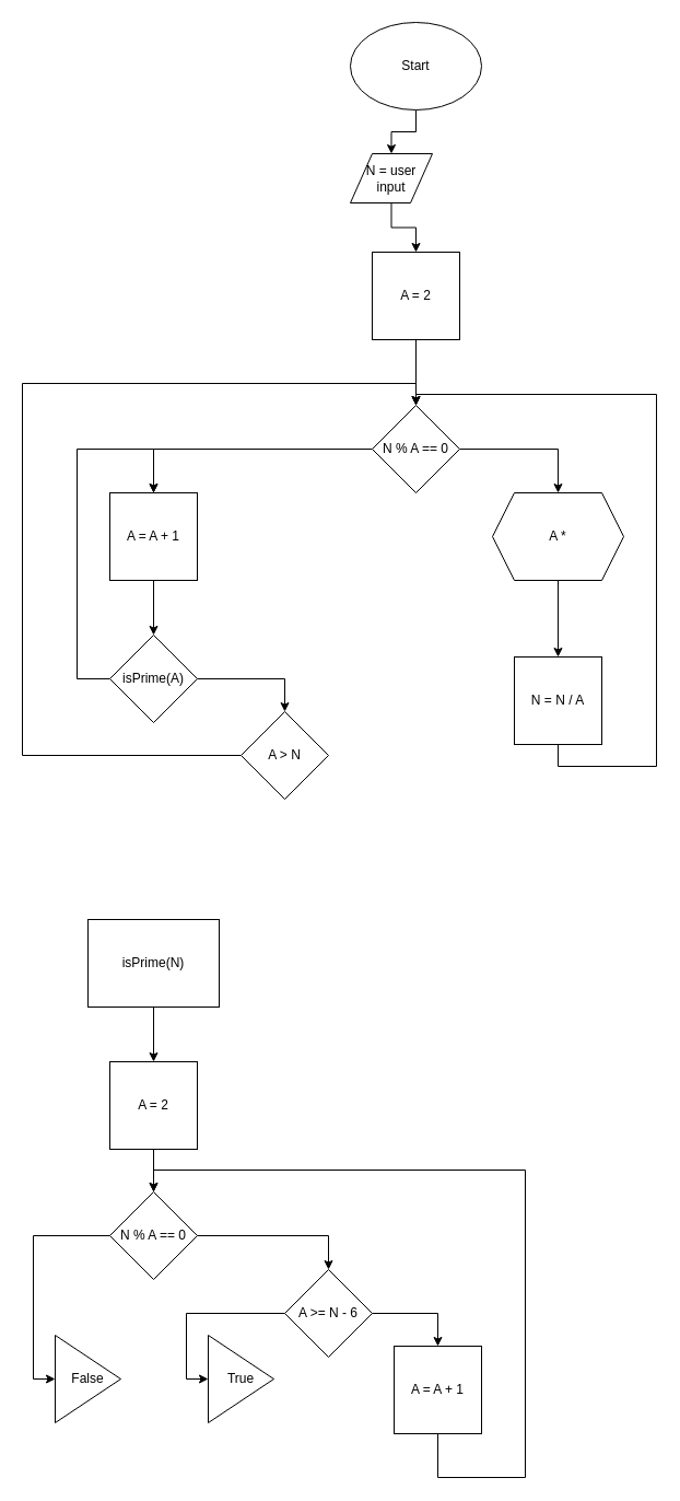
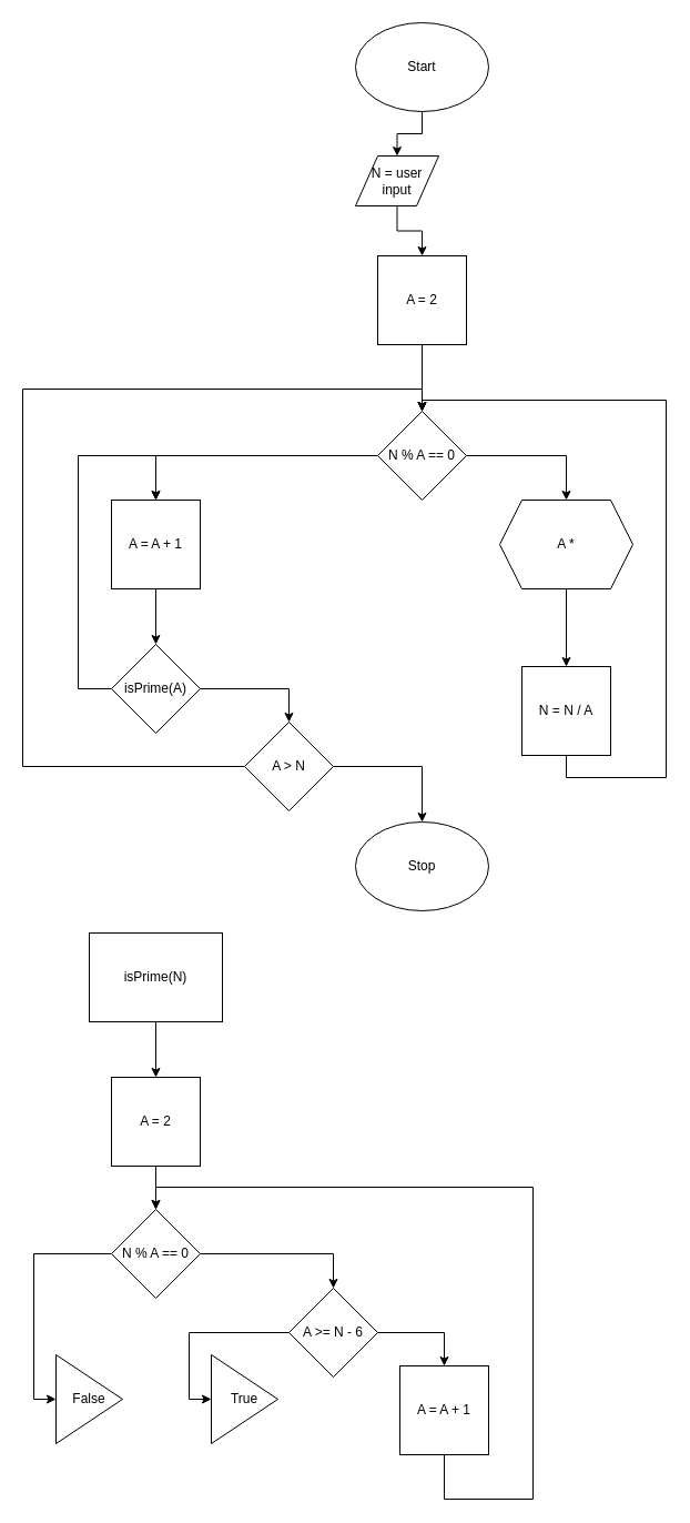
  <mxCell id="0" />
  <mxCell id="1" parent="0" />
  <mxCell id="2" style="edgeStyle=orthogonalEdgeStyle;rounded=0;orthogonalLoop=1;jettySize=auto;html=1;exitX=0.5;exitY=1;exitDx=0;exitDy=0;" edge="1" parent="1" source="3" target="5"><mxGeometry relative="1" as="geometry" /></mxCell>
  <mxCell id="3" value="Start" style="ellipse;whiteSpace=wrap;html=1;" vertex="1" parent="1"><mxGeometry x="320" y="20" width="120" height="80" as="geometry" /></mxCell>
  <mxCell id="4" style="edgeStyle=orthogonalEdgeStyle;rounded=0;orthogonalLoop=1;jettySize=auto;html=1;exitX=0.5;exitY=1;exitDx=0;exitDy=0;entryX=0.5;entryY=0;entryDx=0;entryDy=0;" edge="1" parent="1" source="5" target="7"><mxGeometry relative="1" as="geometry" /></mxCell>
  <mxCell id="5" value="N = user input" style="shape=parallelogram;perimeter=parallelogramPerimeter;whiteSpace=wrap;html=1;fixedSize=1;" vertex="1" parent="1"><mxGeometry x="320" y="140" width="75" height="45" as="geometry" /></mxCell>
  <mxCell id="6" style="edgeStyle=orthogonalEdgeStyle;rounded=0;orthogonalLoop=1;jettySize=auto;html=1;exitX=0.5;exitY=1;exitDx=0;exitDy=0;entryX=0.5;entryY=0;entryDx=0;entryDy=0;" edge="1" parent="1" source="7" target="10"><mxGeometry relative="1" as="geometry" /></mxCell>
  <mxCell id="7" value="A = 2" style="whiteSpace=wrap;html=1;aspect=fixed;" vertex="1" parent="1"><mxGeometry x="340" y="230" width="80" height="80" as="geometry" /></mxCell>
  <mxCell id="8" style="edgeStyle=orthogonalEdgeStyle;rounded=0;orthogonalLoop=1;jettySize=auto;html=1;exitX=1;exitY=0.5;exitDx=0;exitDy=0;entryX=0.5;entryY=0;entryDx=0;entryDy=0;" edge="1" parent="1" source="10" target="14"><mxGeometry relative="1" as="geometry" /></mxCell>
  <mxCell id="9" style="edgeStyle=orthogonalEdgeStyle;rounded=0;orthogonalLoop=1;jettySize=auto;html=1;exitX=0;exitY=0.5;exitDx=0;exitDy=0;entryX=0.5;entryY=0;entryDx=0;entryDy=0;" edge="1" parent="1" source="10" target="16"><mxGeometry relative="1" as="geometry" /></mxCell>
  <mxCell id="10" value="N % A == 0" style="rhombus;whiteSpace=wrap;html=1;" vertex="1" parent="1"><mxGeometry x="340" y="370" width="80" height="80" as="geometry" /></mxCell>
  <mxCell id="11" style="edgeStyle=orthogonalEdgeStyle;rounded=0;orthogonalLoop=1;jettySize=auto;html=1;exitX=0.5;exitY=1;exitDx=0;exitDy=0;entryX=0.5;entryY=0;entryDx=0;entryDy=0;" edge="1" parent="1" source="12" target="10"><mxGeometry relative="1" as="geometry"><Array as="points"><mxPoint x="510" y="700" /><mxPoint x="600" y="700" /><mxPoint x="600" y="360" /><mxPoint x="380" y="360" /></Array></mxGeometry></mxCell>
  <mxCell id="12" value="N = N / A" style="whiteSpace=wrap;html=1;aspect=fixed;" vertex="1" parent="1"><mxGeometry x="470" y="600" width="80" height="80" as="geometry" /></mxCell>
  <mxCell id="13" style="edgeStyle=orthogonalEdgeStyle;rounded=0;orthogonalLoop=1;jettySize=auto;html=1;exitX=0.5;exitY=1;exitDx=0;exitDy=0;entryX=0.5;entryY=0;entryDx=0;entryDy=0;" edge="1" parent="1" source="14" target="12"><mxGeometry relative="1" as="geometry" /></mxCell>
  <mxCell id="14" value="A *" style="shape=hexagon;perimeter=hexagonPerimeter2;whiteSpace=wrap;html=1;fixedSize=1;" vertex="1" parent="1"><mxGeometry x="450" y="450" width="120" height="80" as="geometry" /></mxCell>
  <mxCell id="15" style="edgeStyle=orthogonalEdgeStyle;rounded=0;orthogonalLoop=1;jettySize=auto;html=1;exitX=0.5;exitY=1;exitDx=0;exitDy=0;entryX=0.5;entryY=0;entryDx=0;entryDy=0;" edge="1" parent="1" source="16" target="33"><mxGeometry relative="1" as="geometry" /></mxCell>
  <mxCell id="16" value="A = A + 1" style="whiteSpace=wrap;html=1;aspect=fixed;" vertex="1" parent="1"><mxGeometry x="100" y="450" width="80" height="80" as="geometry" /></mxCell>
  <mxCell id="17" style="edgeStyle=orthogonalEdgeStyle;rounded=0;orthogonalLoop=1;jettySize=auto;html=1;exitX=0.5;exitY=1;exitDx=0;exitDy=0;entryX=0.5;entryY=0;entryDx=0;entryDy=0;" edge="1" parent="1" source="18" target="20"><mxGeometry relative="1" as="geometry" /></mxCell>
  <mxCell id="18" value="isPrime(N)" style="whiteSpace=wrap;html=1;rounded=0;" vertex="1" parent="1"><mxGeometry x="80" y="840" width="120" height="80" as="geometry" /></mxCell>
  <mxCell id="19" style="edgeStyle=orthogonalEdgeStyle;rounded=0;orthogonalLoop=1;jettySize=auto;html=1;exitX=0.5;exitY=1;exitDx=0;exitDy=0;entryX=0.5;entryY=0;entryDx=0;entryDy=0;" edge="1" parent="1" source="20" target="23"><mxGeometry relative="1" as="geometry" /></mxCell>
  <mxCell id="20" value="A = 2" style="whiteSpace=wrap;html=1;aspect=fixed;" vertex="1" parent="1"><mxGeometry x="100" y="970" width="80" height="80" as="geometry" /></mxCell>
  <mxCell id="21" style="edgeStyle=orthogonalEdgeStyle;rounded=0;orthogonalLoop=1;jettySize=auto;html=1;exitX=0;exitY=0.5;exitDx=0;exitDy=0;entryX=0;entryY=0.5;entryDx=0;entryDy=0;" edge="1" parent="1" source="23" target="30"><mxGeometry relative="1" as="geometry"><mxPoint x="40" y="1180" as="targetPoint" /></mxGeometry></mxCell>
  <mxCell id="22" style="edgeStyle=orthogonalEdgeStyle;rounded=0;orthogonalLoop=1;jettySize=auto;html=1;exitX=1;exitY=0.5;exitDx=0;exitDy=0;entryX=0.5;entryY=0;entryDx=0;entryDy=0;" edge="1" parent="1" source="23" target="26"><mxGeometry relative="1" as="geometry" /></mxCell>
  <mxCell id="23" value="N % A == 0" style="rhombus;whiteSpace=wrap;html=1;" vertex="1" parent="1"><mxGeometry x="100" y="1089" width="80" height="80" as="geometry" /></mxCell>
  <mxCell id="24" style="edgeStyle=orthogonalEdgeStyle;rounded=0;orthogonalLoop=1;jettySize=auto;html=1;exitX=1;exitY=0.5;exitDx=0;exitDy=0;entryX=0.5;entryY=0;entryDx=0;entryDy=0;" edge="1" parent="1" source="26" target="28"><mxGeometry relative="1" as="geometry" /></mxCell>
  <mxCell id="25" style="edgeStyle=orthogonalEdgeStyle;rounded=0;orthogonalLoop=1;jettySize=auto;html=1;exitX=0;exitY=0.5;exitDx=0;exitDy=0;entryX=0;entryY=0.5;entryDx=0;entryDy=0;" edge="1" parent="1" source="26" target="29"><mxGeometry relative="1" as="geometry" /></mxCell>
  <mxCell id="26" value="A &amp;gt;= N - 6" style="rhombus;whiteSpace=wrap;html=1;" vertex="1" parent="1"><mxGeometry x="260" y="1160" width="80" height="80" as="geometry" /></mxCell>
  <mxCell id="27" style="edgeStyle=orthogonalEdgeStyle;rounded=0;orthogonalLoop=1;jettySize=auto;html=1;exitX=0.5;exitY=1;exitDx=0;exitDy=0;entryX=0.5;entryY=0;entryDx=0;entryDy=0;" edge="1" parent="1" source="28" target="23"><mxGeometry relative="1" as="geometry"><Array as="points"><mxPoint x="400" y="1350" /><mxPoint x="480" y="1350" /><mxPoint x="480" y="1069" /><mxPoint x="140" y="1069" /></Array></mxGeometry></mxCell>
  <mxCell id="28" value="A = A + 1" style="whiteSpace=wrap;html=1;aspect=fixed;" vertex="1" parent="1"><mxGeometry x="360" y="1230" width="80" height="80" as="geometry" /></mxCell>
  <mxCell id="29" value="True" style="triangle;whiteSpace=wrap;html=1;" vertex="1" parent="1"><mxGeometry x="190" y="1220" width="60" height="80" as="geometry" /></mxCell>
  <mxCell id="30" value="False" style="triangle;whiteSpace=wrap;html=1;" vertex="1" parent="1"><mxGeometry x="50" y="1220" width="60" height="80" as="geometry" /></mxCell>
  <mxCell id="31" style="edgeStyle=orthogonalEdgeStyle;rounded=0;orthogonalLoop=1;jettySize=auto;html=1;exitX=0;exitY=0.5;exitDx=0;exitDy=0;entryX=0.5;entryY=0;entryDx=0;entryDy=0;" edge="1" parent="1" source="33" target="16"><mxGeometry relative="1" as="geometry"><Array as="points"><mxPoint x="70" y="620" /><mxPoint x="70" y="410" /><mxPoint x="140" y="410" /></Array></mxGeometry></mxCell>
  <mxCell id="32" style="edgeStyle=orthogonalEdgeStyle;rounded=0;orthogonalLoop=1;jettySize=auto;html=1;exitX=1;exitY=0.5;exitDx=0;exitDy=0;entryX=0.5;entryY=0;entryDx=0;entryDy=0;" edge="1" parent="1" source="33" target="36"><mxGeometry relative="1" as="geometry" /></mxCell>
  <mxCell id="33" value="isPrime(A)" style="rhombus;whiteSpace=wrap;html=1;" vertex="1" parent="1"><mxGeometry x="100" y="580" width="80" height="80" as="geometry" /></mxCell>
+ <mxCell id="34" style="edgeStyle=orthogonalEdgeStyle;rounded=0;orthogonalLoop=1;jettySize=auto;html=1;exitX=1;exitY=0.5;exitDx=0;exitDy=0;" edge="1" parent="1" source="36" target="37"><mxGeometry relative="1" as="geometry"><mxPoint x="380" y="690" as="targetPoint" /></mxGeometry></mxCell>
  <mxCell id="35" style="edgeStyle=orthogonalEdgeStyle;rounded=0;orthogonalLoop=1;jettySize=auto;html=1;exitX=0;exitY=0.5;exitDx=0;exitDy=0;entryX=0.5;entryY=0;entryDx=0;entryDy=0;" edge="1" parent="1" source="36" target="10"><mxGeometry relative="1" as="geometry"><Array as="points"><mxPoint x="20" y="690" /><mxPoint x="20" y="350" /><mxPoint x="380" y="350" /></Array></mxGeometry></mxCell>
  <mxCell id="36" value="A &amp;gt; N" style="rhombus;whiteSpace=wrap;html=1;" vertex="1" parent="1"><mxGeometry x="220" y="650" width="80" height="80" as="geometry" /></mxCell>
+ <mxCell id="37" value="Stop" style="ellipse;whiteSpace=wrap;html=1;" vertex="1" parent="1"><mxGeometry x="320" y="740" width="120" height="80" as="geometry" /></mxCell>
